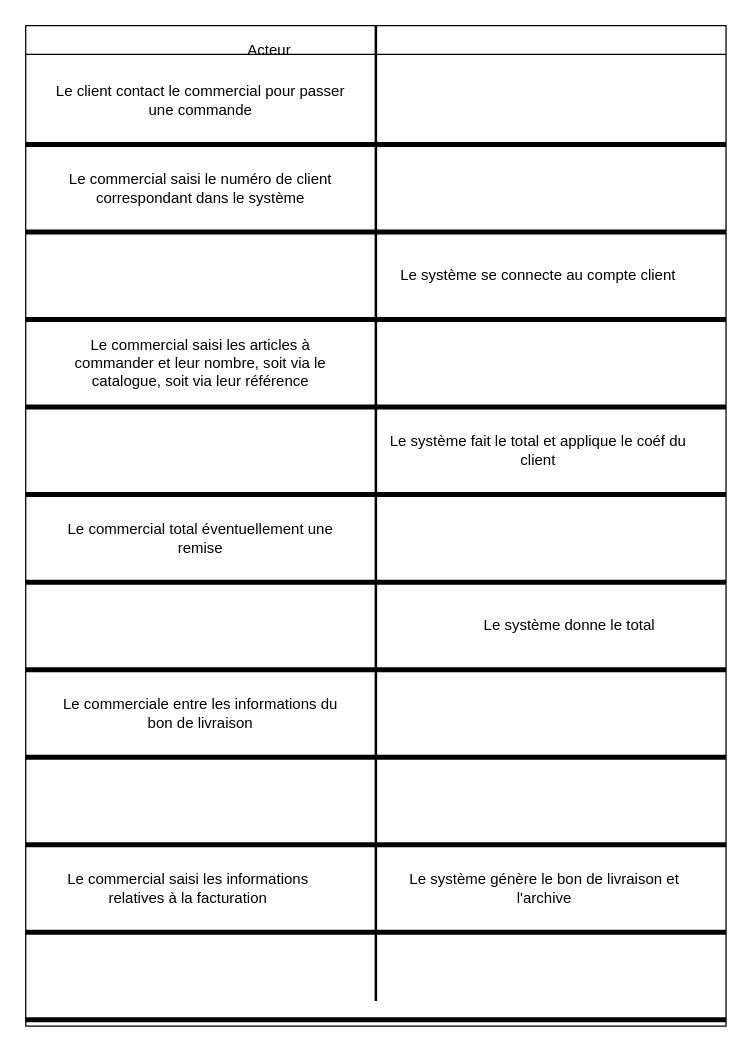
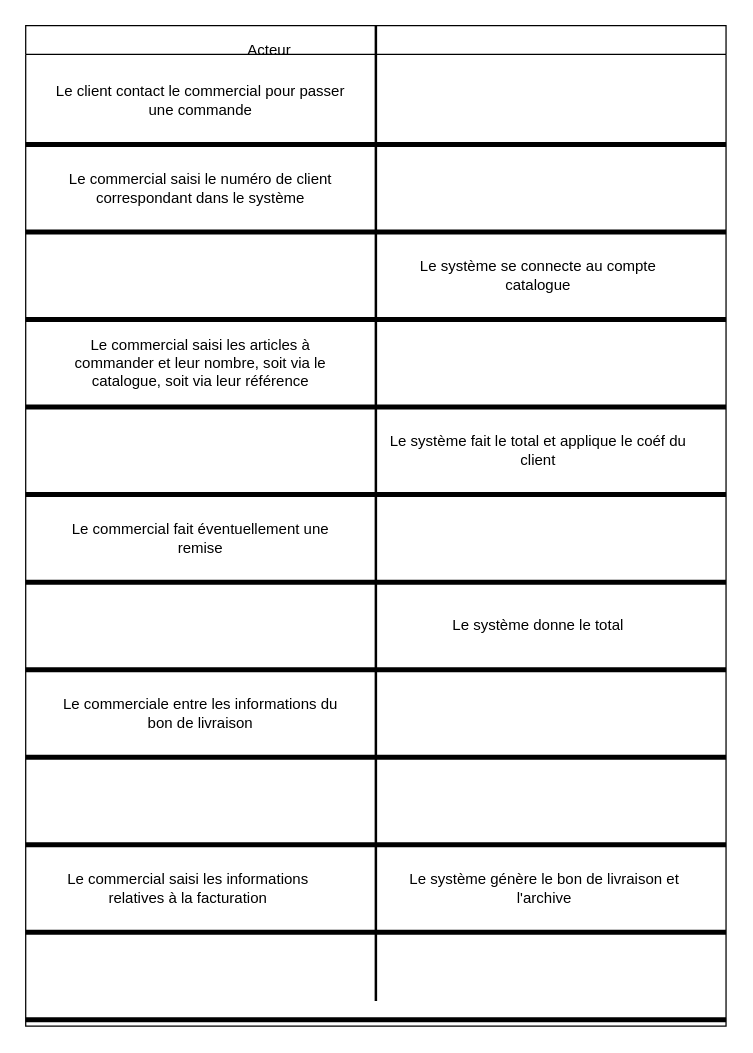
  <mxCell id="0" />
  <mxCell id="1" parent="0" />
  <mxCell id="2" value="" style="swimlane;" vertex="1" parent="1"><mxGeometry x="20" y="20" width="560" height="800" as="geometry" /></mxCell>
  <mxCell id="3" value="" style="line;strokeWidth=2;direction=south;html=1;" vertex="1" parent="2"><mxGeometry x="275" width="10" height="780" as="geometry" /></mxCell>
  <mxCell id="4" value="Le client contact le commercial pour passer une commande" style="text;html=1;strokeColor=none;fillColor=none;align=center;verticalAlign=middle;whiteSpace=wrap;rounded=0;" vertex="1" parent="2"><mxGeometry x="20" y="40" width="240" height="40" as="geometry" /></mxCell>
  <mxCell id="5" value="Acteur" style="text;html=1;strokeColor=none;fillColor=none;align=center;verticalAlign=middle;whiteSpace=wrap;rounded=0;" vertex="1" parent="2"><mxGeometry x="175" y="10" width="40" height="20" as="geometry" /></mxCell>
  <mxCell id="6" value="" style="line;strokeWidth=4;html=1;perimeter=backbonePerimeter;points=[];outlineConnect=0;" vertex="1" parent="2"><mxGeometry y="90" width="560" height="10" as="geometry" /></mxCell>
  <mxCell id="7" value="Le commercial saisi le numéro de client correspondant dans le système" style="text;html=1;strokeColor=none;fillColor=none;align=center;verticalAlign=middle;whiteSpace=wrap;rounded=0;" vertex="1" parent="2"><mxGeometry x="20" y="110" width="240" height="40" as="geometry" /></mxCell>
  <mxCell id="8" value="" style="line;strokeWidth=4;html=1;perimeter=backbonePerimeter;points=[];outlineConnect=0;" vertex="1" parent="2"><mxGeometry y="160" width="560" height="10" as="geometry" /></mxCell>
- <mxCell id="9" value="Le système se connecte au compte client" style="text;html=1;strokeColor=none;fillColor=none;align=center;verticalAlign=middle;whiteSpace=wrap;rounded=0;" vertex="1" parent="2"><mxGeometry x="290" y="180" width="240" height="40" as="geometry" /></mxCell>
+ <mxCell id="9" value="Le système se connecte au compte catalogue" style="text;html=1;strokeColor=none;fillColor=none;align=center;verticalAlign=middle;whiteSpace=wrap;rounded=0;" vertex="1" parent="2"><mxGeometry x="290" y="180" width="240" height="40" as="geometry" /></mxCell>
  <mxCell id="10" value="" style="line;strokeWidth=4;html=1;perimeter=backbonePerimeter;points=[];outlineConnect=0;" vertex="1" parent="2"><mxGeometry y="230" width="560" height="10" as="geometry" /></mxCell>
  <mxCell id="11" value="Le commercial saisi les articles à commander et leur nombre, soit via le catalogue, soit via leur référence" style="text;html=1;strokeColor=none;fillColor=none;align=center;verticalAlign=middle;whiteSpace=wrap;rounded=0;" vertex="1" parent="2"><mxGeometry x="20" y="250" width="240" height="40" as="geometry" /></mxCell>
  <mxCell id="12" value="" style="line;strokeWidth=4;html=1;perimeter=backbonePerimeter;points=[];outlineConnect=0;" vertex="1" parent="2"><mxGeometry y="300" width="560" height="10" as="geometry" /></mxCell>
  <mxCell id="13" value="Le système fait le total et applique le coéf du client" style="text;html=1;strokeColor=none;fillColor=none;align=center;verticalAlign=middle;whiteSpace=wrap;rounded=0;" vertex="1" parent="2"><mxGeometry x="290" y="320" width="240" height="40" as="geometry" /></mxCell>
  <mxCell id="14" value="" style="line;strokeWidth=4;html=1;perimeter=backbonePerimeter;points=[];outlineConnect=0;" vertex="1" parent="2"><mxGeometry y="370" width="560" height="10" as="geometry" /></mxCell>
- <mxCell id="15" value="Le commercial total éventuellement une remise" style="text;html=1;strokeColor=none;fillColor=none;align=center;verticalAlign=middle;whiteSpace=wrap;rounded=0;" vertex="1" parent="2"><mxGeometry x="20" y="390" width="240" height="40" as="geometry" /></mxCell>
+ <mxCell id="15" value="Le commercial fait éventuellement une remise" style="text;html=1;strokeColor=none;fillColor=none;align=center;verticalAlign=middle;whiteSpace=wrap;rounded=0;" vertex="1" parent="2"><mxGeometry x="20" y="390" width="240" height="40" as="geometry" /></mxCell>
  <mxCell id="16" value="" style="line;strokeWidth=4;html=1;perimeter=backbonePerimeter;points=[];outlineConnect=0;" vertex="1" parent="2"><mxGeometry y="440" width="560" height="10" as="geometry" /></mxCell>
- <mxCell id="17" value="Le système donne le total" style="text;html=1;strokeColor=none;fillColor=none;align=center;verticalAlign=middle;whiteSpace=wrap;rounded=0;" vertex="1" parent="2"><mxGeometry x="315" y="460" width="240" height="40" as="geometry" /></mxCell>
+ <mxCell id="17" value="Le système donne le total" style="text;html=1;strokeColor=none;fillColor=none;align=center;verticalAlign=middle;whiteSpace=wrap;rounded=0;" vertex="1" parent="2"><mxGeometry x="290" y="460" width="240" height="40" as="geometry" /></mxCell>
  <mxCell id="18" value="" style="line;strokeWidth=4;html=1;perimeter=backbonePerimeter;points=[];outlineConnect=0;" vertex="1" parent="2"><mxGeometry y="510" width="560" height="10" as="geometry" /></mxCell>
  <mxCell id="19" value="Le commerciale entre les informations du bon de livraison" style="text;html=1;strokeColor=none;fillColor=none;align=center;verticalAlign=middle;whiteSpace=wrap;rounded=0;" vertex="1" parent="2"><mxGeometry x="20" y="530" width="240" height="40" as="geometry" /></mxCell>
  <mxCell id="20" value="" style="line;strokeWidth=4;html=1;perimeter=backbonePerimeter;points=[];outlineConnect=0;" vertex="1" parent="2"><mxGeometry y="580" width="560" height="10" as="geometry" /></mxCell>
  <mxCell id="21" value="Le système génère le bon de livraison et l'archive" style="text;html=1;strokeColor=none;fillColor=none;align=center;verticalAlign=middle;whiteSpace=wrap;rounded=0;" vertex="1" parent="2"><mxGeometry x="295" y="670" width="240" height="40" as="geometry" /></mxCell>
  <mxCell id="22" value="" style="line;strokeWidth=4;html=1;perimeter=backbonePerimeter;points=[];outlineConnect=0;" vertex="1" parent="2"><mxGeometry y="650" width="560" height="10" as="geometry" /></mxCell>
  <mxCell id="23" value="Le commercial saisi les informations relatives à la facturation" style="text;html=1;strokeColor=none;fillColor=none;align=center;verticalAlign=middle;whiteSpace=wrap;rounded=0;" vertex="1" parent="2"><mxGeometry x="10" y="670" width="240" height="40" as="geometry" /></mxCell>
  <mxCell id="24" value="" style="line;strokeWidth=4;html=1;perimeter=backbonePerimeter;points=[];outlineConnect=0;" vertex="1" parent="2"><mxGeometry y="720" width="560" height="10" as="geometry" /></mxCell>
  <mxCell id="25" value="" style="line;strokeWidth=4;html=1;perimeter=backbonePerimeter;points=[];outlineConnect=0;" vertex="1" parent="2"><mxGeometry y="790" width="560" height="10" as="geometry" /></mxCell>
